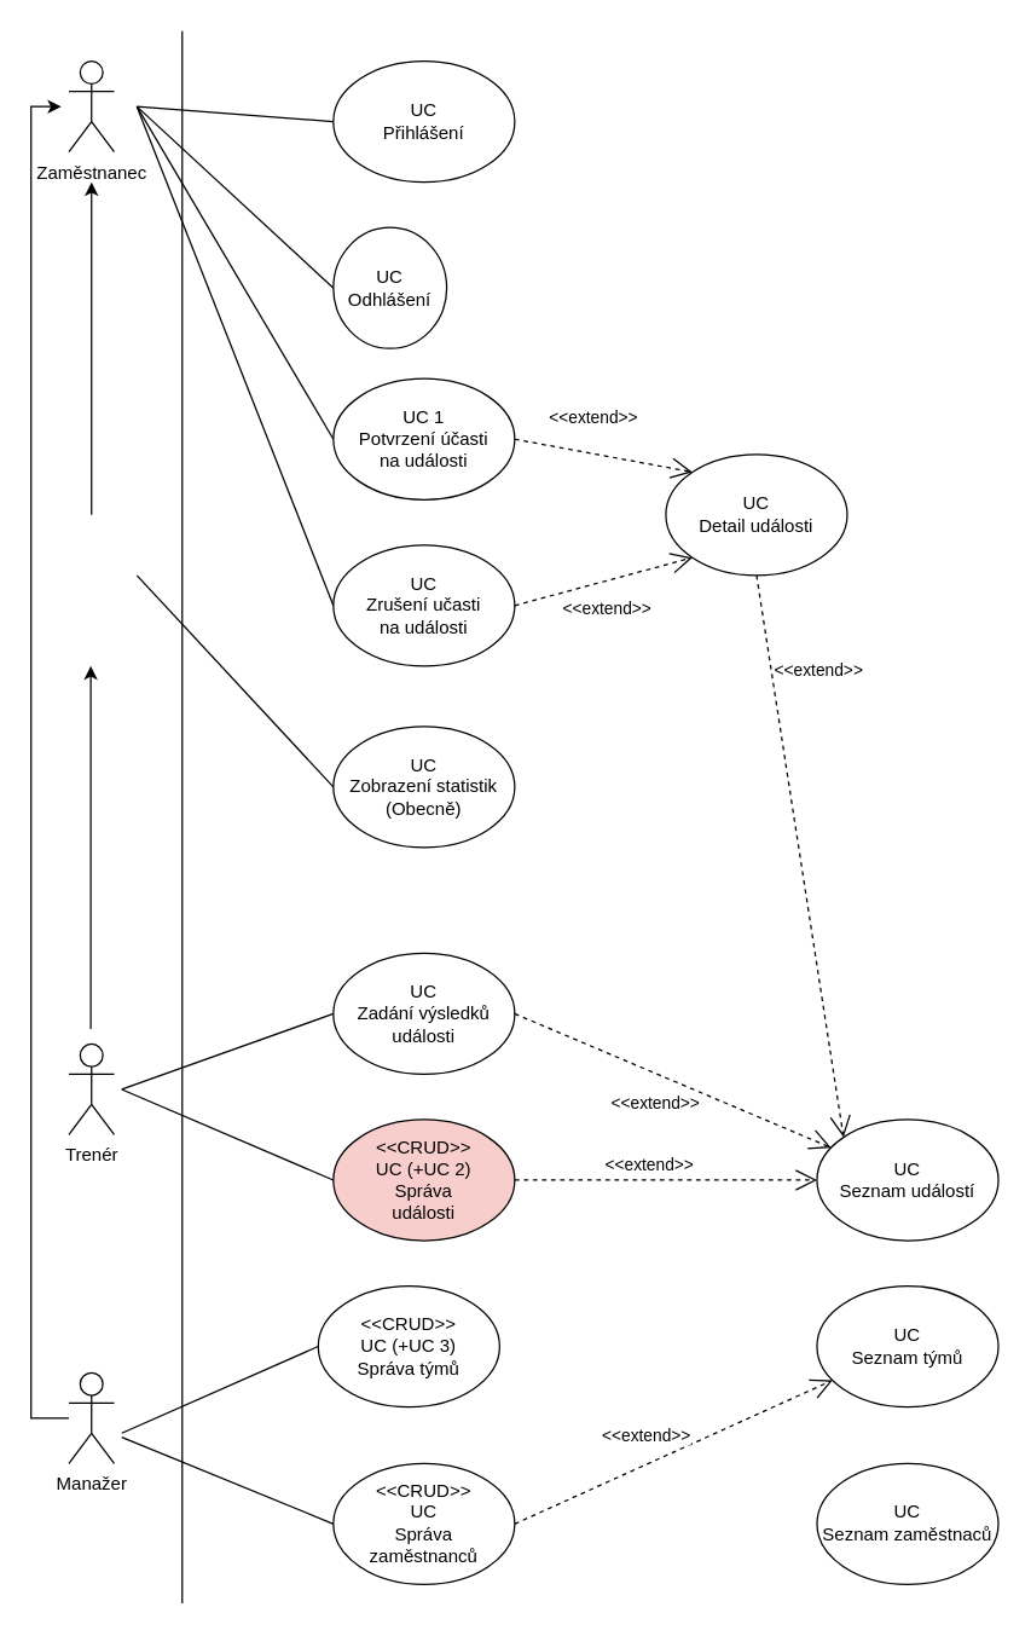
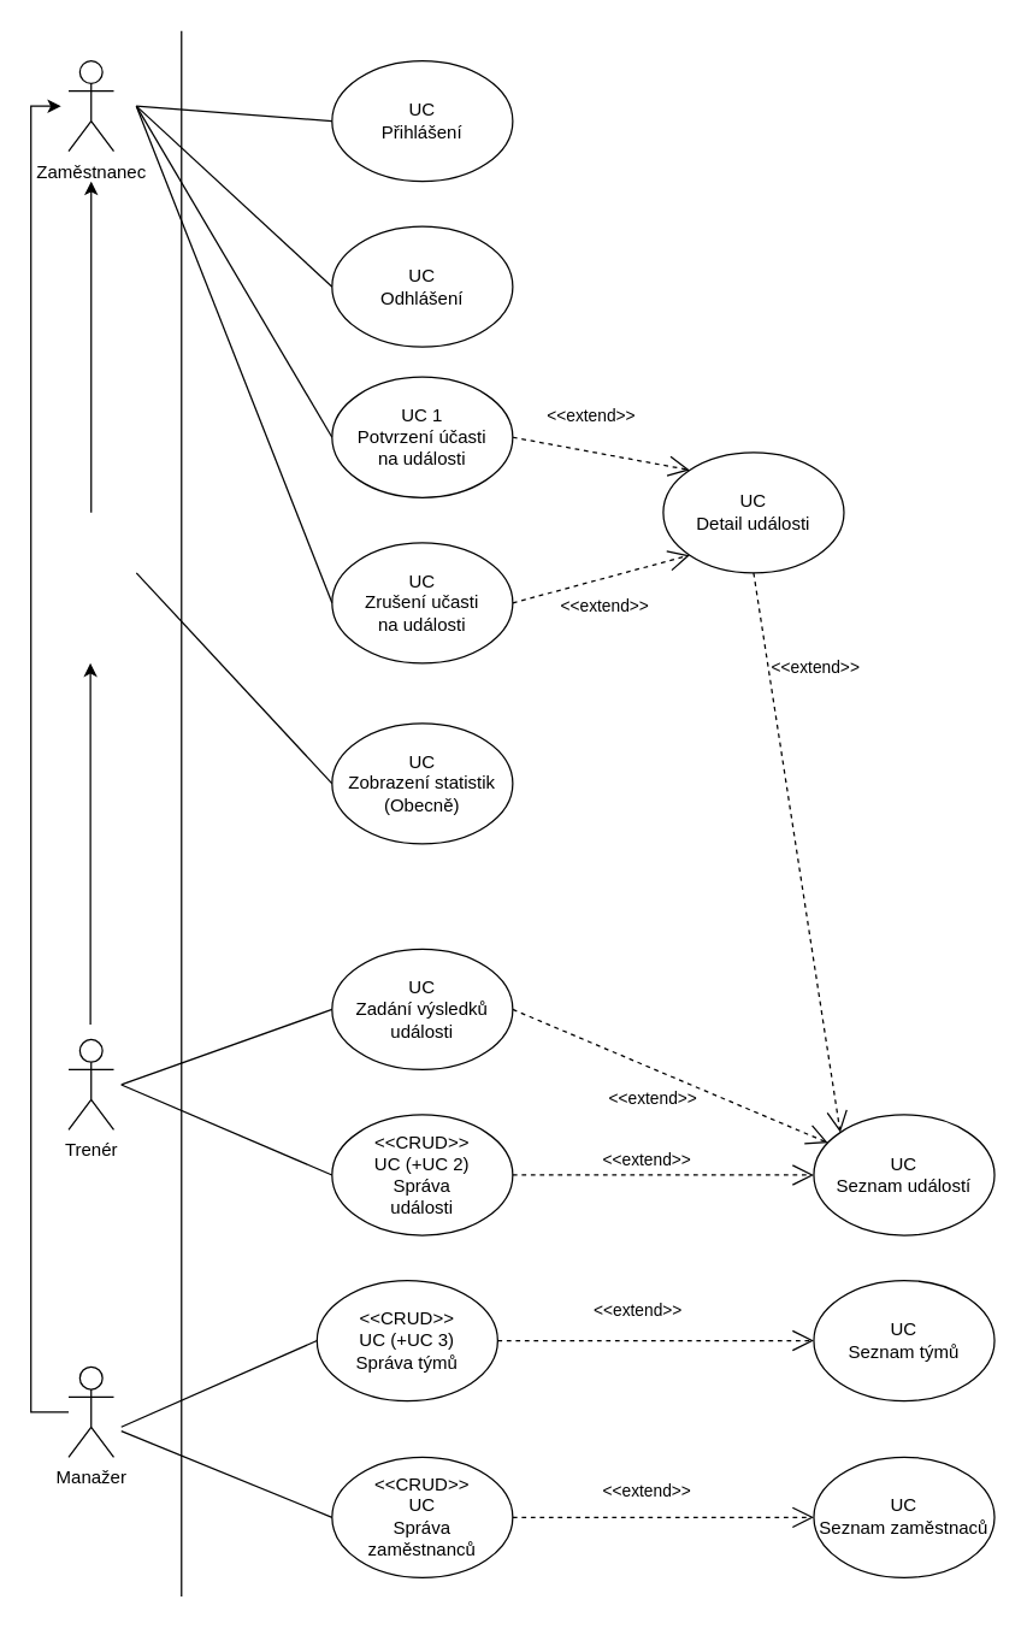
  <mxCell id="0" />
  <mxCell id="1" parent="0" />
  <mxCell id="2" value="" style="endArrow=none;html=1;" parent="1" edge="1"><mxGeometry width="50" height="50" relative="1" as="geometry"><mxPoint x="120" y="1060" as="sourcePoint" /><mxPoint x="120" as="targetPoint" y="20" /></mxGeometry></mxCell>
  <mxCell id="3" value="" style="edgeStyle=orthogonalEdgeStyle;rounded=0;orthogonalLoop=1;jettySize=auto;html=1;" parent="1" edge="1"><mxGeometry relative="1" as="geometry"><mxPoint x="60" y="340" as="sourcePoint" /><mxPoint x="60" y="120" as="targetPoint" /></mxGeometry></mxCell>
  <mxCell id="4" value="" style="edgeStyle=orthogonalEdgeStyle;rounded=0;orthogonalLoop=1;jettySize=auto;html=1;" parent="1" edge="1"><mxGeometry relative="1" as="geometry"><mxPoint x="59.5" y="680" as="sourcePoint" /><mxPoint x="59.5" y="440" as="targetPoint" /></mxGeometry></mxCell>
  <mxCell id="5" value="Trenér" style="shape=umlActor;verticalLabelPosition=bottom;verticalAlign=top;html=1;outlineConnect=0;" parent="1" vertex="1"><mxGeometry x="45" y="690" width="30" height="60" as="geometry" /></mxCell>
  <mxCell id="6" value="" style="edgeStyle=orthogonalEdgeStyle;rounded=0;orthogonalLoop=1;jettySize=auto;html=1;" parent="1" source="7" edge="1"><mxGeometry relative="1" as="geometry"><mxPoint x="40" y="70" as="targetPoint" /><Array as="points"><mxPoint x="20" y="937" /><mxPoint x="20" y="70" /></Array></mxGeometry></mxCell>
  <mxCell id="7" value="Manažer" style="shape=umlActor;verticalLabelPosition=bottom;verticalAlign=top;html=1;outlineConnect=0;" parent="1" vertex="1"><mxGeometry x="45" y="907.38" width="30" height="60" as="geometry" /></mxCell>
  <mxCell id="8" value="Zaměstnanec" style="shape=umlActor;verticalLabelPosition=bottom;verticalAlign=top;html=1;outlineConnect=0;" parent="1" vertex="1"><mxGeometry x="45" y="40" width="30" height="60" as="geometry" /></mxCell>
  <mxCell id="9" value="UC&lt;br&gt;Přihlášení" style="ellipse;whiteSpace=wrap;html=1;" parent="1" vertex="1"><mxGeometry x="220" y="40" width="120" height="80" as="geometry" /></mxCell>
- <mxCell id="10" value="UC&lt;br&gt;Odhlášení" style="ellipse;whiteSpace=wrap;html=1;" parent="1" vertex="1"><mxGeometry x="220" y="150" width="75" height="80" as="geometry" /></mxCell>
+ <mxCell id="10" value="UC&lt;br&gt;Odhlášení" style="ellipse;whiteSpace=wrap;html=1;" parent="1" vertex="1"><mxGeometry x="220" y="150" width="120" height="80" as="geometry" /></mxCell>
  <mxCell id="11" value="UC&lt;br&gt;Seznam týmů" style="ellipse;whiteSpace=wrap;html=1;" parent="1" vertex="1"><mxGeometry x="540" y="850" width="120" height="80" as="geometry" /></mxCell>
  <mxCell id="12" value="&amp;lt;&amp;lt;CRUD&amp;gt;&amp;gt;&lt;br&gt;UC (+UC 3)&lt;br&gt;Správa týmů" style="ellipse;whiteSpace=wrap;html=1;" parent="1" vertex="1"><mxGeometry x="210" y="850" width="120" height="80" as="geometry" /></mxCell>
  <mxCell id="13" value="" style="endArrow=none;html=1;entryX=0;entryY=0.5;entryDx=0;entryDy=0;" parent="1" target="12" edge="1"><mxGeometry width="50" height="50" relative="1" as="geometry"><mxPoint x="80" y="947.38" as="sourcePoint" /><mxPoint x="450" y="807.38" as="targetPoint" /></mxGeometry></mxCell>
  <mxCell id="14" value="UC&lt;br&gt;Seznam událostí" style="ellipse;whiteSpace=wrap;html=1;" parent="1" vertex="1"><mxGeometry x="540" y="740" width="120" height="80" as="geometry" /></mxCell>
  <mxCell id="15" value="UC&lt;br&gt;Seznam zaměstnaců" style="ellipse;whiteSpace=wrap;html=1;" parent="1" vertex="1"><mxGeometry x="540" y="967.38" width="120" height="80" as="geometry" /></mxCell>
  <mxCell id="16" value="&amp;lt;&amp;lt;CRUD&amp;gt;&amp;gt;&lt;br&gt;UC&lt;br&gt;Správa&lt;br&gt;zaměstnanců" style="ellipse;whiteSpace=wrap;html=1;" parent="1" vertex="1"><mxGeometry x="220" y="967.38" width="120" height="80" as="geometry" /></mxCell>
- <mxCell id="17" value="&amp;lt;&amp;lt;CRUD&amp;gt;&amp;gt;&lt;br&gt;UC (+UC 2)&lt;br&gt;Správa&lt;br&gt;události" style="ellipse;whiteSpace=wrap;html=1;fillColor=#f8cecc;" parent="1" vertex="1"><mxGeometry x="220" y="740" width="120" height="80" as="geometry" /></mxCell>
+ <mxCell id="17" value="&amp;lt;&amp;lt;CRUD&amp;gt;&amp;gt;&lt;br&gt;UC (+UC 2)&lt;br&gt;Správa&lt;br&gt;události" style="ellipse;whiteSpace=wrap;html=1;" parent="1" vertex="1"><mxGeometry x="220" y="740" width="120" height="80" as="geometry" /></mxCell>
  <mxCell id="18" value="" style="endArrow=none;html=1;exitX=0;exitY=0.5;exitDx=0;exitDy=0;" parent="1" source="17" edge="1"><mxGeometry width="50" height="50" relative="1" as="geometry"><mxPoint x="130" y="710" as="sourcePoint" /><mxPoint x="80" y="720" as="targetPoint" /></mxGeometry></mxCell>
  <mxCell id="19" value="UC 1&lt;br&gt;Potvrzení účasti&lt;br&gt;na události" style="ellipse;whiteSpace=wrap;html=1;" parent="1" vertex="1"><mxGeometry x="220" y="250" width="120" height="80" as="geometry" /></mxCell>
  <mxCell id="20" value="UC&lt;br&gt;Detail události" style="ellipse;whiteSpace=wrap;html=1;" parent="1" vertex="1"><mxGeometry x="440" y="300" width="120" height="80" as="geometry" /></mxCell>
  <mxCell id="21" value="" style="endArrow=none;html=1;entryX=0;entryY=0.5;entryDx=0;entryDy=0;" parent="1" target="19" edge="1"><mxGeometry width="50" height="50" relative="1" as="geometry"><mxPoint x="90" y="70" as="sourcePoint" /><mxPoint x="180" y="190" as="targetPoint" /></mxGeometry></mxCell>
  <mxCell id="22" value="UC&lt;br&gt;Zrušení učasti&lt;br&gt;na události" style="ellipse;whiteSpace=wrap;html=1;" parent="1" vertex="1"><mxGeometry x="220" y="360" width="120" height="80" as="geometry" /></mxCell>
  <mxCell id="23" value="" style="endArrow=none;html=1;exitX=0;exitY=0.5;exitDx=0;exitDy=0;" parent="1" source="22" edge="1"><mxGeometry width="50" height="50" relative="1" as="geometry"><mxPoint x="150" y="410" as="sourcePoint" /><mxPoint x="90" y="70" as="targetPoint" /></mxGeometry></mxCell>
  <mxCell id="24" value="UC&lt;br&gt;Zadání výsledků&lt;br&gt;události" style="ellipse;whiteSpace=wrap;html=1;" parent="1" vertex="1"><mxGeometry x="220" y="630" width="120" height="80" as="geometry" /></mxCell>
  <mxCell id="25" value="" style="endArrow=none;html=1;exitX=0;exitY=0.5;exitDx=0;exitDy=0;" parent="1" source="24" edge="1"><mxGeometry width="50" height="50" relative="1" as="geometry"><mxPoint x="160" y="670" as="sourcePoint" /><mxPoint x="80" y="720" as="targetPoint" /></mxGeometry></mxCell>
- <mxCell id="26" value="&amp;lt;&amp;lt;extend&amp;gt;&amp;gt;" style="endArrow=open;endSize=12;dashed=1;html=1;exitX=1;exitY=0.5;exitDx=0;exitDy=0;" parent="1" source="16" target="11" edge="1"><mxGeometry x="-0.111" y="17" width="160" relative="1" as="geometry"><mxPoint x="300" y="1197.38" as="sourcePoint" /><mxPoint x="360" y="1150" as="targetPoint" /><mxPoint as="offset" /></mxGeometry></mxCell>
+ <mxCell id="26" value="&amp;lt;&amp;lt;extend&amp;gt;&amp;gt;" style="endArrow=open;endSize=12;dashed=1;html=1;exitX=1;exitY=0.5;exitDx=0;exitDy=0;entryX=0;entryY=0.5;entryDx=0;entryDy=0;" parent="1" source="16" target="15" edge="1"><mxGeometry x="-0.111" y="17" width="160" relative="1" as="geometry"><mxPoint x="300" y="1197.38" as="sourcePoint" /><mxPoint x="360" y="1150" as="targetPoint" /><mxPoint as="offset" /></mxGeometry></mxCell>
+ <mxCell id="27" value="&amp;lt;&amp;lt;extend&amp;gt;&amp;gt;" style="endArrow=open;endSize=12;dashed=1;html=1;exitX=1;exitY=0.5;exitDx=0;exitDy=0;entryX=0;entryY=0.5;entryDx=0;entryDy=0;" parent="1" source="12" target="11" edge="1"><mxGeometry x="-0.111" y="20" width="160" relative="1" as="geometry"><mxPoint x="330" y="1227.38" as="sourcePoint" /><mxPoint x="360" y="860" as="targetPoint" /><mxPoint as="offset" /></mxGeometry></mxCell>
  <mxCell id="28" value="&amp;lt;&amp;lt;extend&amp;gt;&amp;gt;" style="endArrow=open;endSize=12;dashed=1;html=1;exitX=1;exitY=0.5;exitDx=0;exitDy=0;entryX=0;entryY=0.5;entryDx=0;entryDy=0;" parent="1" source="17" target="14" edge="1"><mxGeometry x="-0.111" y="10" width="160" relative="1" as="geometry"><mxPoint x="300" y="760" as="sourcePoint" /><mxPoint x="410" y="770" as="targetPoint" /><mxPoint as="offset" /></mxGeometry></mxCell>
  <mxCell id="29" value="&amp;lt;&amp;lt;extend&amp;gt;&amp;gt;" style="endArrow=open;endSize=12;dashed=1;html=1;exitX=0.5;exitY=1;exitDx=0;exitDy=0;entryX=0;entryY=0;entryDx=0;entryDy=0;" parent="1" source="20" target="14" edge="1"><mxGeometry x="-0.633" y="31" width="160" relative="1" as="geometry"><mxPoint x="414" y="560" as="sourcePoint" /><mxPoint x="524" y="570" as="targetPoint" /><mxPoint as="offset" /></mxGeometry></mxCell>
  <mxCell id="30" value="" style="endArrow=none;html=1;exitX=0;exitY=0.5;exitDx=0;exitDy=0;" parent="1" source="16" edge="1"><mxGeometry width="50" height="50" relative="1" as="geometry"><mxPoint x="60" y="1150" as="sourcePoint" /><mxPoint x="80" y="950" as="targetPoint" /></mxGeometry></mxCell>
  <mxCell id="31" value="UC&lt;br&gt;Zobrazení statistik&lt;br&gt;(Obecně)" style="ellipse;whiteSpace=wrap;html=1;" parent="1" vertex="1"><mxGeometry x="220" y="480" width="120" height="80" as="geometry" /></mxCell>
  <mxCell id="32" value="" style="endArrow=none;html=1;exitX=0;exitY=0.5;exitDx=0;exitDy=0;" parent="1" source="31" edge="1"><mxGeometry width="50" height="50" relative="1" as="geometry"><mxPoint x="-200" y="570" as="sourcePoint" /><mxPoint x="90" y="380" as="targetPoint" /></mxGeometry></mxCell>
  <mxCell id="33" value="&amp;lt;&amp;lt;extend&amp;gt;&amp;gt;" style="endArrow=open;endSize=12;dashed=1;html=1;exitX=1;exitY=0.5;exitDx=0;exitDy=0;entryX=0;entryY=1;entryDx=0;entryDy=0;" parent="1" source="22" target="20" edge="1"><mxGeometry x="-0.04" y="-18" width="160" relative="1" as="geometry"><mxPoint x="390" y="420" as="sourcePoint" /><mxPoint x="441.574" y="771.716" as="targetPoint" /><mxPoint as="offset" /></mxGeometry></mxCell>
  <mxCell id="34" value="&amp;lt;&amp;lt;extend&amp;gt;&amp;gt;" style="endArrow=open;endSize=12;dashed=1;html=1;exitX=1;exitY=0.5;exitDx=0;exitDy=0;entryX=0;entryY=0;entryDx=0;entryDy=0;" parent="1" source="19" target="20" edge="1"><mxGeometry x="-0.18" y="22" width="160" relative="1" as="geometry"><mxPoint x="400" y="300" as="sourcePoint" /><mxPoint x="451.574" y="651.716" as="targetPoint" /><mxPoint y="-1" as="offset" /></mxGeometry></mxCell>
  <mxCell id="35" value="&amp;lt;&amp;lt;extend&amp;gt;&amp;gt;" style="endArrow=open;endSize=12;dashed=1;html=1;exitX=1;exitY=0.5;exitDx=0;exitDy=0;" parent="1" source="24" target="14" edge="1"><mxGeometry x="-0.04" y="-18" width="160" relative="1" as="geometry"><mxPoint x="290" y="280" as="sourcePoint" /><mxPoint x="347.574" y="278.284" as="targetPoint" /><mxPoint as="offset" /></mxGeometry></mxCell>
  <mxCell id="36" value="" style="endArrow=none;html=1;entryX=0;entryY=0.5;entryDx=0;entryDy=0;" edge="1" parent="1" target="9"><mxGeometry width="50" height="50" relative="1" as="geometry"><mxPoint x="90" y="70" as="sourcePoint" /><mxPoint x="-110" y="140" as="targetPoint" /></mxGeometry></mxCell>
  <mxCell id="37" value="" style="endArrow=none;html=1;entryX=0;entryY=0.5;entryDx=0;entryDy=0;" edge="1" parent="1" target="10"><mxGeometry width="50" height="50" relative="1" as="geometry"><mxPoint x="90" y="70" as="sourcePoint" /><mxPoint x="470" y="150" as="targetPoint" /></mxGeometry></mxCell>
